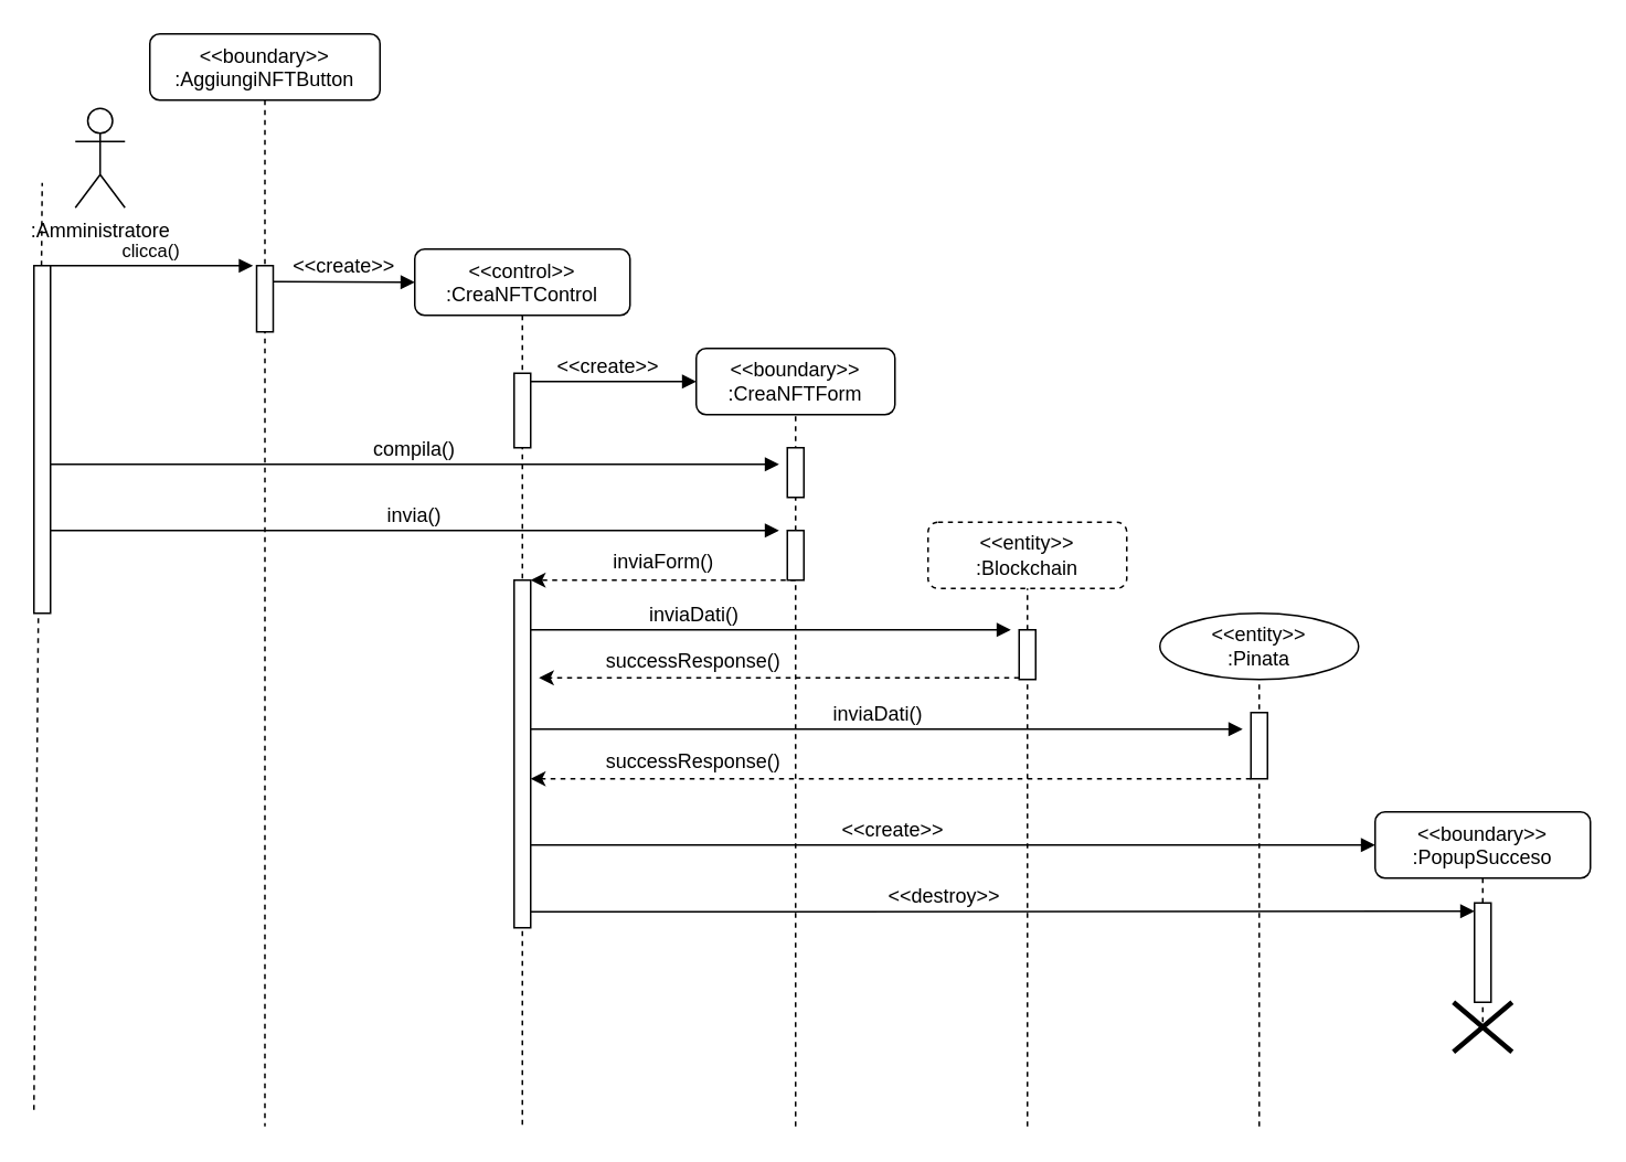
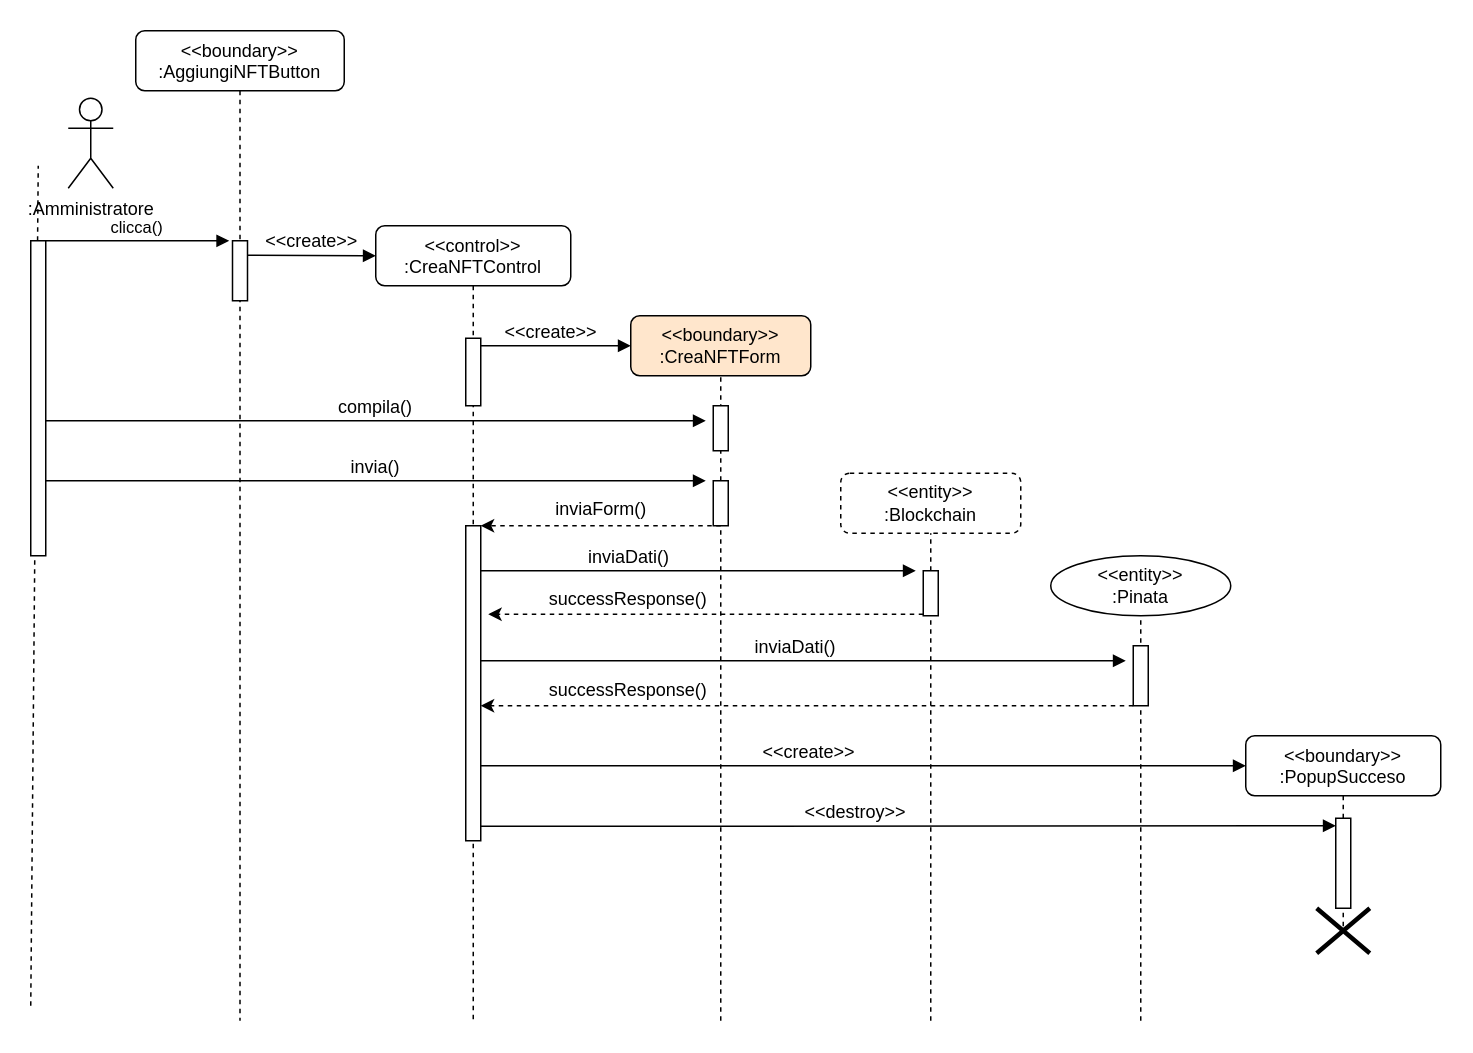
  <mxCell id="0" />
  <mxCell id="1" parent="0" />
  <mxCell id="2" value="&lt;&lt;boundary&gt;&gt;&#10;:AggiungiNFTButton" style="shape=umlLifeline;perimeter=lifelinePerimeter;container=1;collapsible=0;recursiveResize=0;rounded=1;shadow=0;strokeWidth=1;fontSize=12;" parent="1" vertex="1"><mxGeometry x="90" y="20" width="139" height="660" as="geometry" /></mxCell>
  <mxCell id="3" value="" style="points=[];perimeter=orthogonalPerimeter;rounded=0;shadow=0;strokeWidth=1;" parent="2" vertex="1"><mxGeometry x="64.5" y="140" width="10" height="40" as="geometry" /></mxCell>
  <mxCell id="4" value="&lt;&lt;create&gt;&gt;" style="verticalAlign=bottom;endArrow=block;shadow=0;strokeWidth=1;fontSize=12;" parent="2" edge="1"><mxGeometry relative="1" as="geometry"><mxPoint x="74.5" y="149.66" as="sourcePoint" /><mxPoint x="160" y="150" as="targetPoint" /></mxGeometry></mxCell>
  <mxCell id="5" value="&lt;&lt;control&gt;&gt;&#10;:CreaNFTControl" style="shape=umlLifeline;perimeter=lifelinePerimeter;container=1;collapsible=0;recursiveResize=0;rounded=1;shadow=0;strokeWidth=1;" parent="1" vertex="1"><mxGeometry x="250" y="150" width="130" height="530" as="geometry" /></mxCell>
  <mxCell id="6" value="" style="points=[];perimeter=orthogonalPerimeter;rounded=0;shadow=0;strokeWidth=1;" parent="5" vertex="1"><mxGeometry x="60" y="75" width="10" height="45" as="geometry" /></mxCell>
  <mxCell id="7" value="" style="points=[];perimeter=orthogonalPerimeter;rounded=0;shadow=0;strokeWidth=1;" parent="5" vertex="1"><mxGeometry x="60" y="200" width="10" height="210" as="geometry" /></mxCell>
  <mxCell id="8" value="invia()" style="verticalAlign=bottom;endArrow=block;shadow=0;strokeWidth=1;exitX=1;exitY=0.658;exitDx=0;exitDy=0;exitPerimeter=0;fontSize=12;" edge="1" parent="5"><mxGeometry relative="1" as="geometry"><mxPoint x="-220" y="170.02" as="sourcePoint" /><mxPoint x="220" y="170" as="targetPoint" /></mxGeometry></mxCell>
  <mxCell id="9" value="" style="endArrow=classic;html=1;rounded=0;dashed=1;" edge="1" parent="5"><mxGeometry width="50" height="50" relative="1" as="geometry"><mxPoint x="230" y="200" as="sourcePoint" /><mxPoint x="70" y="200" as="targetPoint" /></mxGeometry></mxCell>
  <mxCell id="10" value="inviaDati()" style="verticalAlign=bottom;endArrow=block;shadow=0;strokeWidth=1;fontSize=12;exitX=1;exitY=0.429;exitDx=0;exitDy=0;exitPerimeter=0;" edge="1" parent="5"><mxGeometry x="-0.023" relative="1" as="geometry"><mxPoint x="70" y="290" as="sourcePoint" /><mxPoint x="500" y="290" as="targetPoint" /><Array as="points"><mxPoint x="232.5" y="290" /></Array><mxPoint as="offset" /></mxGeometry></mxCell>
  <mxCell id="11" value="clicca()" style="verticalAlign=bottom;endArrow=block;shadow=0;strokeWidth=1;entryX=-0.217;entryY=0.002;entryDx=0;entryDy=0;entryPerimeter=0;" parent="1" source="14" target="3" edge="1"><mxGeometry relative="1" as="geometry"><mxPoint x="440" y="150" as="sourcePoint" /><mxPoint x="160" y="160" as="targetPoint" /></mxGeometry></mxCell>
  <mxCell id="12" value=":Amministratore" style="shape=umlActor;verticalLabelPosition=bottom;verticalAlign=top;html=1;outlineConnect=0;" parent="1" vertex="1"><mxGeometry x="45" y="65" width="30" height="60" as="geometry" /></mxCell>
  <mxCell id="13" value="" style="endArrow=none;dashed=1;html=1;rounded=0;" parent="1" edge="1"><mxGeometry width="50" height="50" relative="1" as="geometry"><mxPoint x="20" y="670" as="sourcePoint" /><mxPoint x="25" y="110" as="targetPoint" /></mxGeometry></mxCell>
  <mxCell id="14" value="" style="points=[];perimeter=orthogonalPerimeter;rounded=0;shadow=0;strokeWidth=1;" parent="1" vertex="1"><mxGeometry x="20" y="160" width="10" height="210" as="geometry" /></mxCell>
  <mxCell id="15" value="inviaDati()" style="verticalAlign=bottom;endArrow=block;shadow=0;strokeWidth=1;fontSize=12;" parent="1" edge="1"><mxGeometry x="-0.318" relative="1" as="geometry"><mxPoint x="320" y="380" as="sourcePoint" /><mxPoint x="610" y="380" as="targetPoint" /><Array as="points"><mxPoint x="482.5" y="380" /></Array><mxPoint as="offset" /></mxGeometry></mxCell>
  <mxCell id="16" value="&amp;lt;&amp;lt;entity&amp;gt;&amp;gt;&lt;br&gt;:Blockchain" style="rounded=1;whiteSpace=wrap;html=1;dashed=1;" parent="1" vertex="1"><mxGeometry x="560" y="315" width="120" height="40" as="geometry" /></mxCell>
  <mxCell id="17" value="" style="endArrow=none;dashed=1;html=1;rounded=0;entryX=0.5;entryY=1;entryDx=0;entryDy=0;startArrow=none;" parent="1" source="18" target="16" edge="1"><mxGeometry width="50" height="50" relative="1" as="geometry"><mxPoint x="630" y="550" as="sourcePoint" /><mxPoint x="630" y="270" as="targetPoint" /></mxGeometry></mxCell>
  <mxCell id="18" value="" style="points=[];perimeter=orthogonalPerimeter;rounded=0;shadow=0;strokeWidth=1;" parent="1" vertex="1"><mxGeometry x="615" y="380" width="10" height="30" as="geometry" /></mxCell>
  <mxCell id="19" value="" style="endArrow=none;dashed=1;html=1;rounded=0;entryX=0.5;entryY=1;entryDx=0;entryDy=0;entryPerimeter=0;" parent="1" target="18" edge="1"><mxGeometry width="50" height="50" relative="1" as="geometry"><mxPoint x="620" y="680" as="sourcePoint" /><mxPoint x="652.5" y="410" as="targetPoint" /></mxGeometry></mxCell>
  <mxCell id="20" value="successResponse()" style="text;html=1;align=center;verticalAlign=middle;resizable=0;points=[];autosize=1;strokeColor=none;fillColor=none;" parent="1" vertex="1"><mxGeometry x="353" y="384" width="130" height="30" as="geometry" /></mxCell>
  <mxCell id="21" value="&lt;&lt;boundary&gt;&gt;&#10;:PopupSucceso" style="shape=umlLifeline;perimeter=lifelinePerimeter;container=1;collapsible=0;recursiveResize=0;rounded=1;shadow=0;strokeWidth=1;" parent="1" vertex="1"><mxGeometry x="830" y="490" width="130" height="130" as="geometry" /></mxCell>
  <mxCell id="22" value="" style="points=[];perimeter=orthogonalPerimeter;rounded=0;shadow=0;strokeWidth=1;" parent="21" vertex="1"><mxGeometry x="60" y="55" width="10" height="60" as="geometry" /></mxCell>
  <mxCell id="23" value="" style="shape=umlDestroy;whiteSpace=wrap;html=1;strokeWidth=3;" parent="21" vertex="1"><mxGeometry x="47.3" y="115" width="35.39" height="30" as="geometry" /></mxCell>
  <mxCell id="24" value="" style="endArrow=classic;html=1;rounded=0;dashed=1;" parent="1" edge="1"><mxGeometry width="50" height="50" relative="1" as="geometry"><mxPoint x="615" y="409" as="sourcePoint" /><mxPoint x="325" y="409" as="targetPoint" /></mxGeometry></mxCell>
  <mxCell id="25" value="&lt;&lt;create&gt;&gt;" style="verticalAlign=bottom;endArrow=block;shadow=0;strokeWidth=1;fontSize=12;" parent="1" edge="1"><mxGeometry x="-0.143" relative="1" as="geometry"><mxPoint x="320" y="510" as="sourcePoint" /><mxPoint x="830" y="510" as="targetPoint" /><Array as="points"><mxPoint x="365" y="510" /></Array><mxPoint as="offset" /></mxGeometry></mxCell>
  <mxCell id="26" value="compila()" style="verticalAlign=bottom;endArrow=block;shadow=0;strokeWidth=1;exitX=1;exitY=0.658;exitDx=0;exitDy=0;exitPerimeter=0;fontSize=12;" parent="1" edge="1"><mxGeometry relative="1" as="geometry"><mxPoint x="30" y="280.02" as="sourcePoint" /><mxPoint x="470" y="280" as="targetPoint" /></mxGeometry></mxCell>
  <mxCell id="27" value="&lt;&lt;create&gt;&gt;" style="verticalAlign=bottom;endArrow=block;shadow=0;strokeWidth=1;fontSize=12;" edge="1" parent="1"><mxGeometry x="-0.064" relative="1" as="geometry"><mxPoint x="320" y="230" as="sourcePoint" /><mxPoint x="420" y="230" as="targetPoint" /><mxPoint as="offset" /></mxGeometry></mxCell>
- <mxCell id="28" value="&amp;lt;&amp;lt;boundary&amp;gt;&amp;gt;&lt;br&gt;:CreaNFTForm" style="rounded=1;whiteSpace=wrap;html=1;" vertex="1" parent="1"><mxGeometry x="420" y="210" width="120" height="40" as="geometry" /></mxCell>
+ <mxCell id="28" value="&amp;lt;&amp;lt;boundary&amp;gt;&amp;gt;&lt;br&gt;:CreaNFTForm" style="rounded=1;whiteSpace=wrap;html=1;fillColor=#ffe6cc;" vertex="1" parent="1"><mxGeometry x="420" y="210" width="120" height="40" as="geometry" /></mxCell>
  <mxCell id="29" value="" style="endArrow=none;dashed=1;html=1;rounded=0;entryX=0.5;entryY=1;entryDx=0;entryDy=0;" edge="1" parent="1" target="28"><mxGeometry width="50" height="50" relative="1" as="geometry"><mxPoint x="480" y="680" as="sourcePoint" /><mxPoint x="480" y="250" as="targetPoint" /></mxGeometry></mxCell>
  <mxCell id="30" value="" style="points=[];perimeter=orthogonalPerimeter;rounded=0;shadow=0;strokeWidth=1;" vertex="1" parent="1"><mxGeometry x="475" y="270" width="10" height="30" as="geometry" /></mxCell>
  <mxCell id="31" value="" style="points=[];perimeter=orthogonalPerimeter;rounded=0;shadow=0;strokeWidth=1;" vertex="1" parent="1"><mxGeometry x="475" y="320" width="10" height="30" as="geometry" /></mxCell>
  <mxCell id="32" value="inviaForm()" style="text;html=1;align=center;verticalAlign=middle;resizable=0;points=[];autosize=1;strokeColor=none;fillColor=none;" vertex="1" parent="1"><mxGeometry x="360" y="324" width="80" height="30" as="geometry" /></mxCell>
  <mxCell id="33" value="&amp;lt;&amp;lt;entity&amp;gt;&amp;gt;&lt;br&gt;:Pinata" style="ellipse;whiteSpace=wrap;html=1;" vertex="1" parent="1"><mxGeometry x="700" y="370" width="120" height="40" as="geometry" /></mxCell>
  <mxCell id="34" value="" style="endArrow=none;dashed=1;html=1;rounded=0;entryX=0.5;entryY=1;entryDx=0;entryDy=0;" edge="1" parent="1" target="33"><mxGeometry width="50" height="50" relative="1" as="geometry"><mxPoint x="760" y="680" as="sourcePoint" /><mxPoint x="792.5" y="460" as="targetPoint" /></mxGeometry></mxCell>
  <mxCell id="35" value="" style="points=[];perimeter=orthogonalPerimeter;rounded=0;shadow=0;strokeWidth=1;" vertex="1" parent="1"><mxGeometry x="755" y="430" width="10" height="40" as="geometry" /></mxCell>
  <mxCell id="36" value="" style="endArrow=classic;html=1;rounded=0;dashed=1;" edge="1" parent="1"><mxGeometry width="50" height="50" relative="1" as="geometry"><mxPoint x="755" y="470" as="sourcePoint" /><mxPoint x="320" y="470" as="targetPoint" /></mxGeometry></mxCell>
  <mxCell id="37" value="successResponse()" style="text;html=1;align=center;verticalAlign=middle;resizable=0;points=[];autosize=1;strokeColor=none;fillColor=none;" vertex="1" parent="1"><mxGeometry x="353" y="445" width="130" height="30" as="geometry" /></mxCell>
  <mxCell id="38" value="&lt;&lt;destroy&gt;&gt;" style="verticalAlign=bottom;endArrow=block;shadow=0;strokeWidth=1;fontSize=12;" parent="1" edge="1"><mxGeometry x="-0.123" relative="1" as="geometry"><mxPoint x="320" y="550.4" as="sourcePoint" /><mxPoint x="890" y="550" as="targetPoint" /><mxPoint as="offset" /></mxGeometry></mxCell>
